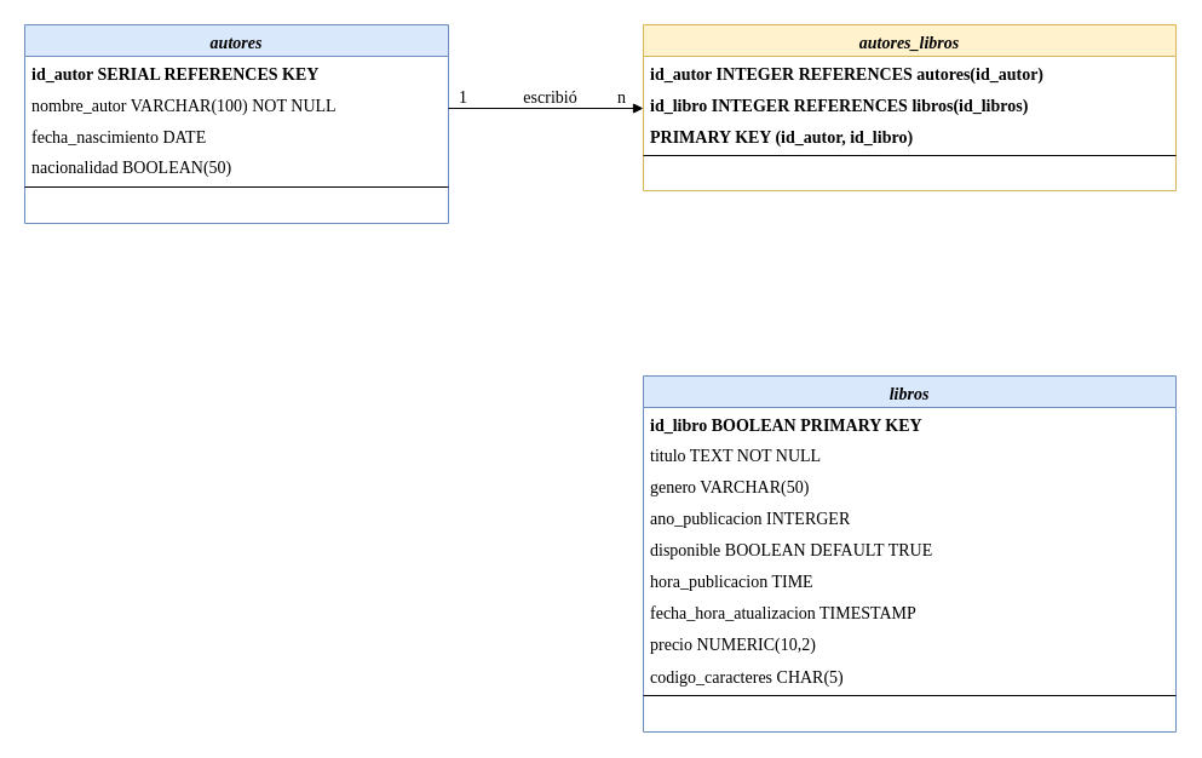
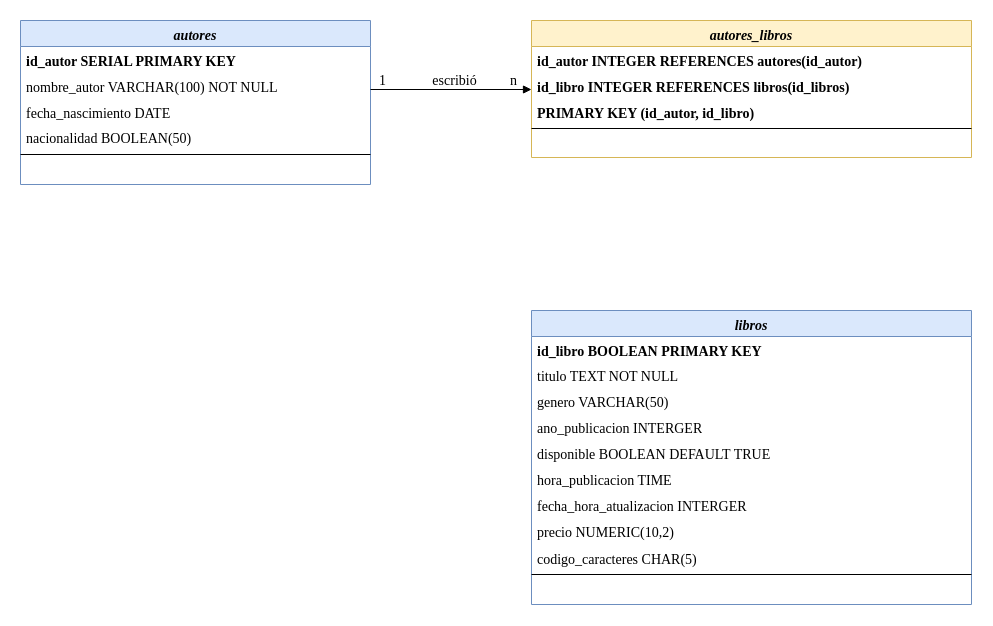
  <mxCell id="0" />
  <mxCell id="1" parent="0" />
  <mxCell id="2" value="autores" style="swimlane;fontStyle=3;align=center;verticalAlign=top;childLayout=stackLayout;horizontal=1;startSize=26;horizontalStack=0;resizeParent=1;resizeLast=0;collapsible=1;marginBottom=0;rounded=0;shadow=0;strokeWidth=1;fillColor=#dae8fc;strokeColor=#6c8ebf;fontSize=14;fontFamily=Verdana;" vertex="1" parent="1"><mxGeometry x="20" y="20" width="350" height="164" as="geometry"><mxRectangle x="230" y="140" width="160" height="26" as="alternateBounds" /></mxGeometry></mxCell>
- <mxCell id="3" value="id_autor SERIAL REFERENCES KEY" style="text;align=left;verticalAlign=top;spacingLeft=4;spacingRight=4;overflow=hidden;rotatable=0;points=[[0,0.5],[1,0.5]];portConstraint=eastwest;fontStyle=1;fontSize=14;fontFamily=Verdana;" vertex="1" parent="2"><mxGeometry y="26" width="350" height="26" as="geometry" /></mxCell>
+ <mxCell id="3" value="id_autor SERIAL PRIMARY KEY" style="text;align=left;verticalAlign=top;spacingLeft=4;spacingRight=4;overflow=hidden;rotatable=0;points=[[0,0.5],[1,0.5]];portConstraint=eastwest;fontStyle=1;fontSize=14;fontFamily=Verdana;" vertex="1" parent="2"><mxGeometry y="26" width="350" height="26" as="geometry" /></mxCell>
  <mxCell id="4" value="nombre_autor VARCHAR(100) NOT NULL" style="text;align=left;verticalAlign=top;spacingLeft=4;spacingRight=4;overflow=hidden;rotatable=0;points=[[0,0.5],[1,0.5]];portConstraint=eastwest;rounded=0;shadow=0;html=0;fontSize=14;fontFamily=Verdana;" vertex="1" parent="2"><mxGeometry y="52" width="350" height="26" as="geometry" /></mxCell>
  <mxCell id="5" value="fecha_nascimiento DATE" style="text;align=left;verticalAlign=top;spacingLeft=4;spacingRight=4;overflow=hidden;rotatable=0;points=[[0,0.5],[1,0.5]];portConstraint=eastwest;rounded=0;shadow=0;html=0;fontSize=14;fontFamily=Verdana;" vertex="1" parent="2"><mxGeometry y="78" width="350" height="26" as="geometry" /></mxCell>
  <mxCell id="6" value="nacionalidad BOOLEAN(50)" style="text;strokeColor=none;fillColor=none;align=left;verticalAlign=top;spacingLeft=4;spacingRight=4;overflow=hidden;rotatable=0;points=[[0,0.5],[1,0.5]];portConstraint=eastwest;whiteSpace=wrap;html=1;fontSize=14;fontFamily=Verdana;" vertex="1" parent="2"><mxGeometry y="104" width="350" height="26" as="geometry" /></mxCell>
  <mxCell id="7" value="" style="line;html=1;strokeWidth=1;align=left;verticalAlign=middle;spacingTop=-1;spacingLeft=3;spacingRight=3;rotatable=0;labelPosition=right;points=[];portConstraint=eastwest;fontSize=14;fontFamily=Verdana;" vertex="1" parent="2"><mxGeometry y="130" width="350" height="8" as="geometry" /></mxCell>
  <mxCell id="8" value="autores_libros" style="swimlane;fontStyle=3;align=center;verticalAlign=top;childLayout=stackLayout;horizontal=1;startSize=26;horizontalStack=0;resizeParent=1;resizeLast=0;collapsible=1;marginBottom=0;rounded=0;shadow=0;strokeWidth=1;fillColor=#fff2cc;strokeColor=#d6b656;fontSize=14;fontFamily=Verdana;" vertex="1" parent="1"><mxGeometry x="531" y="20" width="440" height="137" as="geometry"><mxRectangle x="550" y="140" width="160" height="26" as="alternateBounds" /></mxGeometry></mxCell>
  <mxCell id="9" value="id_autor INTEGER REFERENCES autores(id_autor)&#10;" style="text;align=left;verticalAlign=top;spacingLeft=4;spacingRight=4;overflow=hidden;rotatable=0;points=[[0,0.5],[1,0.5]];portConstraint=eastwest;rounded=0;shadow=0;html=0;fontStyle=1;fontSize=14;fontFamily=Verdana;" vertex="1" parent="8"><mxGeometry y="26" width="440" height="26" as="geometry" /></mxCell>
  <mxCell id="10" value="id_libro INTEGER REFERENCES libros(id_libros)" style="text;align=left;verticalAlign=top;spacingLeft=4;spacingRight=4;overflow=hidden;rotatable=0;points=[[0,0.5],[1,0.5]];portConstraint=eastwest;rounded=0;shadow=0;html=0;fontStyle=1;fontSize=14;fontFamily=Verdana;" vertex="1" parent="8"><mxGeometry y="52" width="440" height="26" as="geometry" /></mxCell>
  <mxCell id="11" value="PRIMARY KEY (id_autor, id_libro)" style="text;align=left;verticalAlign=top;spacingLeft=4;spacingRight=4;overflow=hidden;rotatable=0;points=[[0,0.5],[1,0.5]];portConstraint=eastwest;fontStyle=1;fontSize=14;fontFamily=Verdana;" vertex="1" parent="8"><mxGeometry y="78" width="440" height="26" as="geometry" /></mxCell>
  <mxCell id="12" value="" style="line;html=1;strokeWidth=1;align=left;verticalAlign=middle;spacingTop=-1;spacingLeft=3;spacingRight=3;rotatable=0;labelPosition=right;points=[];portConstraint=eastwest;fontSize=14;fontFamily=Verdana;" vertex="1" parent="8"><mxGeometry y="104" width="440" height="8" as="geometry" /></mxCell>
  <mxCell id="13" value="" style="endArrow=block;shadow=0;strokeWidth=1;rounded=0;endFill=1;edgeStyle=elbowEdgeStyle;elbow=vertical;fontSize=14;fontFamily=Verdana;" edge="1" parent="1" source="2" target="8"><mxGeometry x="0.5" y="41" relative="1" as="geometry"><mxPoint x="323" y="122" as="sourcePoint" /><mxPoint x="483" y="122" as="targetPoint" /><mxPoint x="-40" y="32" as="offset" /></mxGeometry></mxCell>
  <mxCell id="14" value="1" style="resizable=0;align=left;verticalAlign=bottom;labelBackgroundColor=none;fontSize=14;fontFamily=Verdana;" connectable="0" vertex="1" parent="13"><mxGeometry x="-1" relative="1" as="geometry"><mxPoint x="7" as="offset" /></mxGeometry></mxCell>
  <mxCell id="15" value="n" style="resizable=0;align=right;verticalAlign=bottom;labelBackgroundColor=none;fontSize=14;fontFamily=Verdana;" connectable="0" vertex="1" parent="13"><mxGeometry x="1" relative="1" as="geometry"><mxPoint x="-13" as="offset" /></mxGeometry></mxCell>
  <mxCell id="16" value="escribió" style="text;html=1;resizable=0;points=[];;align=center;verticalAlign=middle;labelBackgroundColor=none;rounded=0;shadow=0;strokeWidth=1;fontSize=14;fontFamily=Verdana;" vertex="1" connectable="0" parent="13"><mxGeometry x="0.5" y="49" relative="1" as="geometry"><mxPoint x="-38" y="40" as="offset" /></mxGeometry></mxCell>
  <mxCell id="17" value="libros" style="swimlane;fontStyle=3;align=center;verticalAlign=top;childLayout=stackLayout;horizontal=1;startSize=26;horizontalStack=0;resizeParent=1;resizeLast=0;collapsible=1;marginBottom=0;rounded=0;shadow=0;strokeWidth=1;fillColor=#dae8fc;strokeColor=#6c8ebf;fontSize=14;fontFamily=Verdana;" vertex="1" parent="1"><mxGeometry x="531" y="310" width="440" height="294" as="geometry"><mxRectangle x="230" y="140" width="160" height="26" as="alternateBounds" /></mxGeometry></mxCell>
  <mxCell id="18" value="id_libro BOOLEAN PRIMARY KEY" style="text;align=left;verticalAlign=top;spacingLeft=4;spacingRight=4;overflow=hidden;rotatable=0;points=[[0,0.5],[1,0.5]];portConstraint=eastwest;fontSize=14;fontFamily=Verdana;fontStyle=1" vertex="1" parent="17"><mxGeometry y="26" width="440" height="26" as="geometry" /></mxCell>
  <mxCell id="19" value="titulo TEXT NOT NULL" style="text;strokeColor=none;fillColor=none;align=left;verticalAlign=top;spacingLeft=4;spacingRight=4;overflow=hidden;rotatable=0;points=[[0,0.5],[1,0.5]];portConstraint=eastwest;whiteSpace=wrap;html=1;fontSize=14;fontFamily=Verdana;" vertex="1" parent="17"><mxGeometry y="52" width="440" height="26" as="geometry" /></mxCell>
  <mxCell id="20" value="genero VARCHAR(50)" style="text;strokeColor=none;fillColor=none;align=left;verticalAlign=top;spacingLeft=4;spacingRight=4;overflow=hidden;rotatable=0;points=[[0,0.5],[1,0.5]];portConstraint=eastwest;whiteSpace=wrap;html=1;fontSize=14;fontFamily=Verdana;" vertex="1" parent="17"><mxGeometry y="78" width="440" height="26" as="geometry" /></mxCell>
  <mxCell id="21" value="ano_publicacion INTERGER" style="text;strokeColor=none;fillColor=none;align=left;verticalAlign=top;spacingLeft=4;spacingRight=4;overflow=hidden;rotatable=0;points=[[0,0.5],[1,0.5]];portConstraint=eastwest;whiteSpace=wrap;html=1;fontSize=14;fontFamily=Verdana;" vertex="1" parent="17"><mxGeometry y="104" width="440" height="26" as="geometry" /></mxCell>
  <mxCell id="22" value="disponible BOOLEAN DEFAULT TRUE" style="text;strokeColor=none;fillColor=none;align=left;verticalAlign=top;spacingLeft=4;spacingRight=4;overflow=hidden;rotatable=0;points=[[0,0.5],[1,0.5]];portConstraint=eastwest;whiteSpace=wrap;html=1;fontSize=14;fontFamily=Verdana;" vertex="1" parent="17"><mxGeometry y="130" width="440" height="26" as="geometry" /></mxCell>
  <mxCell id="23" value="hora_publicacion TIME" style="text;strokeColor=none;fillColor=none;align=left;verticalAlign=top;spacingLeft=4;spacingRight=4;overflow=hidden;rotatable=0;points=[[0,0.5],[1,0.5]];portConstraint=eastwest;whiteSpace=wrap;html=1;fontSize=14;fontFamily=Verdana;" vertex="1" parent="17"><mxGeometry y="156" width="440" height="26" as="geometry" /></mxCell>
- <mxCell id="24" value="fecha_hora_atualizacion TIMESTAMP" style="text;strokeColor=none;fillColor=none;align=left;verticalAlign=top;spacingLeft=4;spacingRight=4;overflow=hidden;rotatable=0;points=[[0,0.5],[1,0.5]];portConstraint=eastwest;whiteSpace=wrap;html=1;fontSize=14;fontFamily=Verdana;" vertex="1" parent="17"><mxGeometry y="182" width="440" height="26" as="geometry" /></mxCell>
+ <mxCell id="24" value="fecha_hora_atualizacion INTERGER" style="text;strokeColor=none;fillColor=none;align=left;verticalAlign=top;spacingLeft=4;spacingRight=4;overflow=hidden;rotatable=0;points=[[0,0.5],[1,0.5]];portConstraint=eastwest;whiteSpace=wrap;html=1;fontSize=14;fontFamily=Verdana;" vertex="1" parent="17"><mxGeometry y="182" width="440" height="26" as="geometry" /></mxCell>
  <mxCell id="25" value="precio NUMERIC(10,2)" style="text;strokeColor=none;fillColor=none;align=left;verticalAlign=top;spacingLeft=4;spacingRight=4;overflow=hidden;rotatable=0;points=[[0,0.5],[1,0.5]];portConstraint=eastwest;whiteSpace=wrap;html=1;fontSize=14;fontFamily=Verdana;" vertex="1" parent="17"><mxGeometry y="208" width="440" height="26" as="geometry" /></mxCell>
  <mxCell id="26" value="codigo_caracteres CHAR(5)" style="text;align=left;verticalAlign=top;spacingLeft=4;spacingRight=4;overflow=hidden;rotatable=0;points=[[0,0.5],[1,0.5]];portConstraint=eastwest;rounded=0;shadow=0;html=0;fontSize=14;fontFamily=Verdana;" vertex="1" parent="17"><mxGeometry y="234" width="440" height="26" as="geometry" /></mxCell>
  <mxCell id="27" value="" style="line;html=1;strokeWidth=1;align=left;verticalAlign=middle;spacingTop=-1;spacingLeft=3;spacingRight=3;rotatable=0;labelPosition=right;points=[];portConstraint=eastwest;fontSize=14;fontFamily=Verdana;" vertex="1" parent="17"><mxGeometry y="260" width="440" height="8" as="geometry" /></mxCell>
